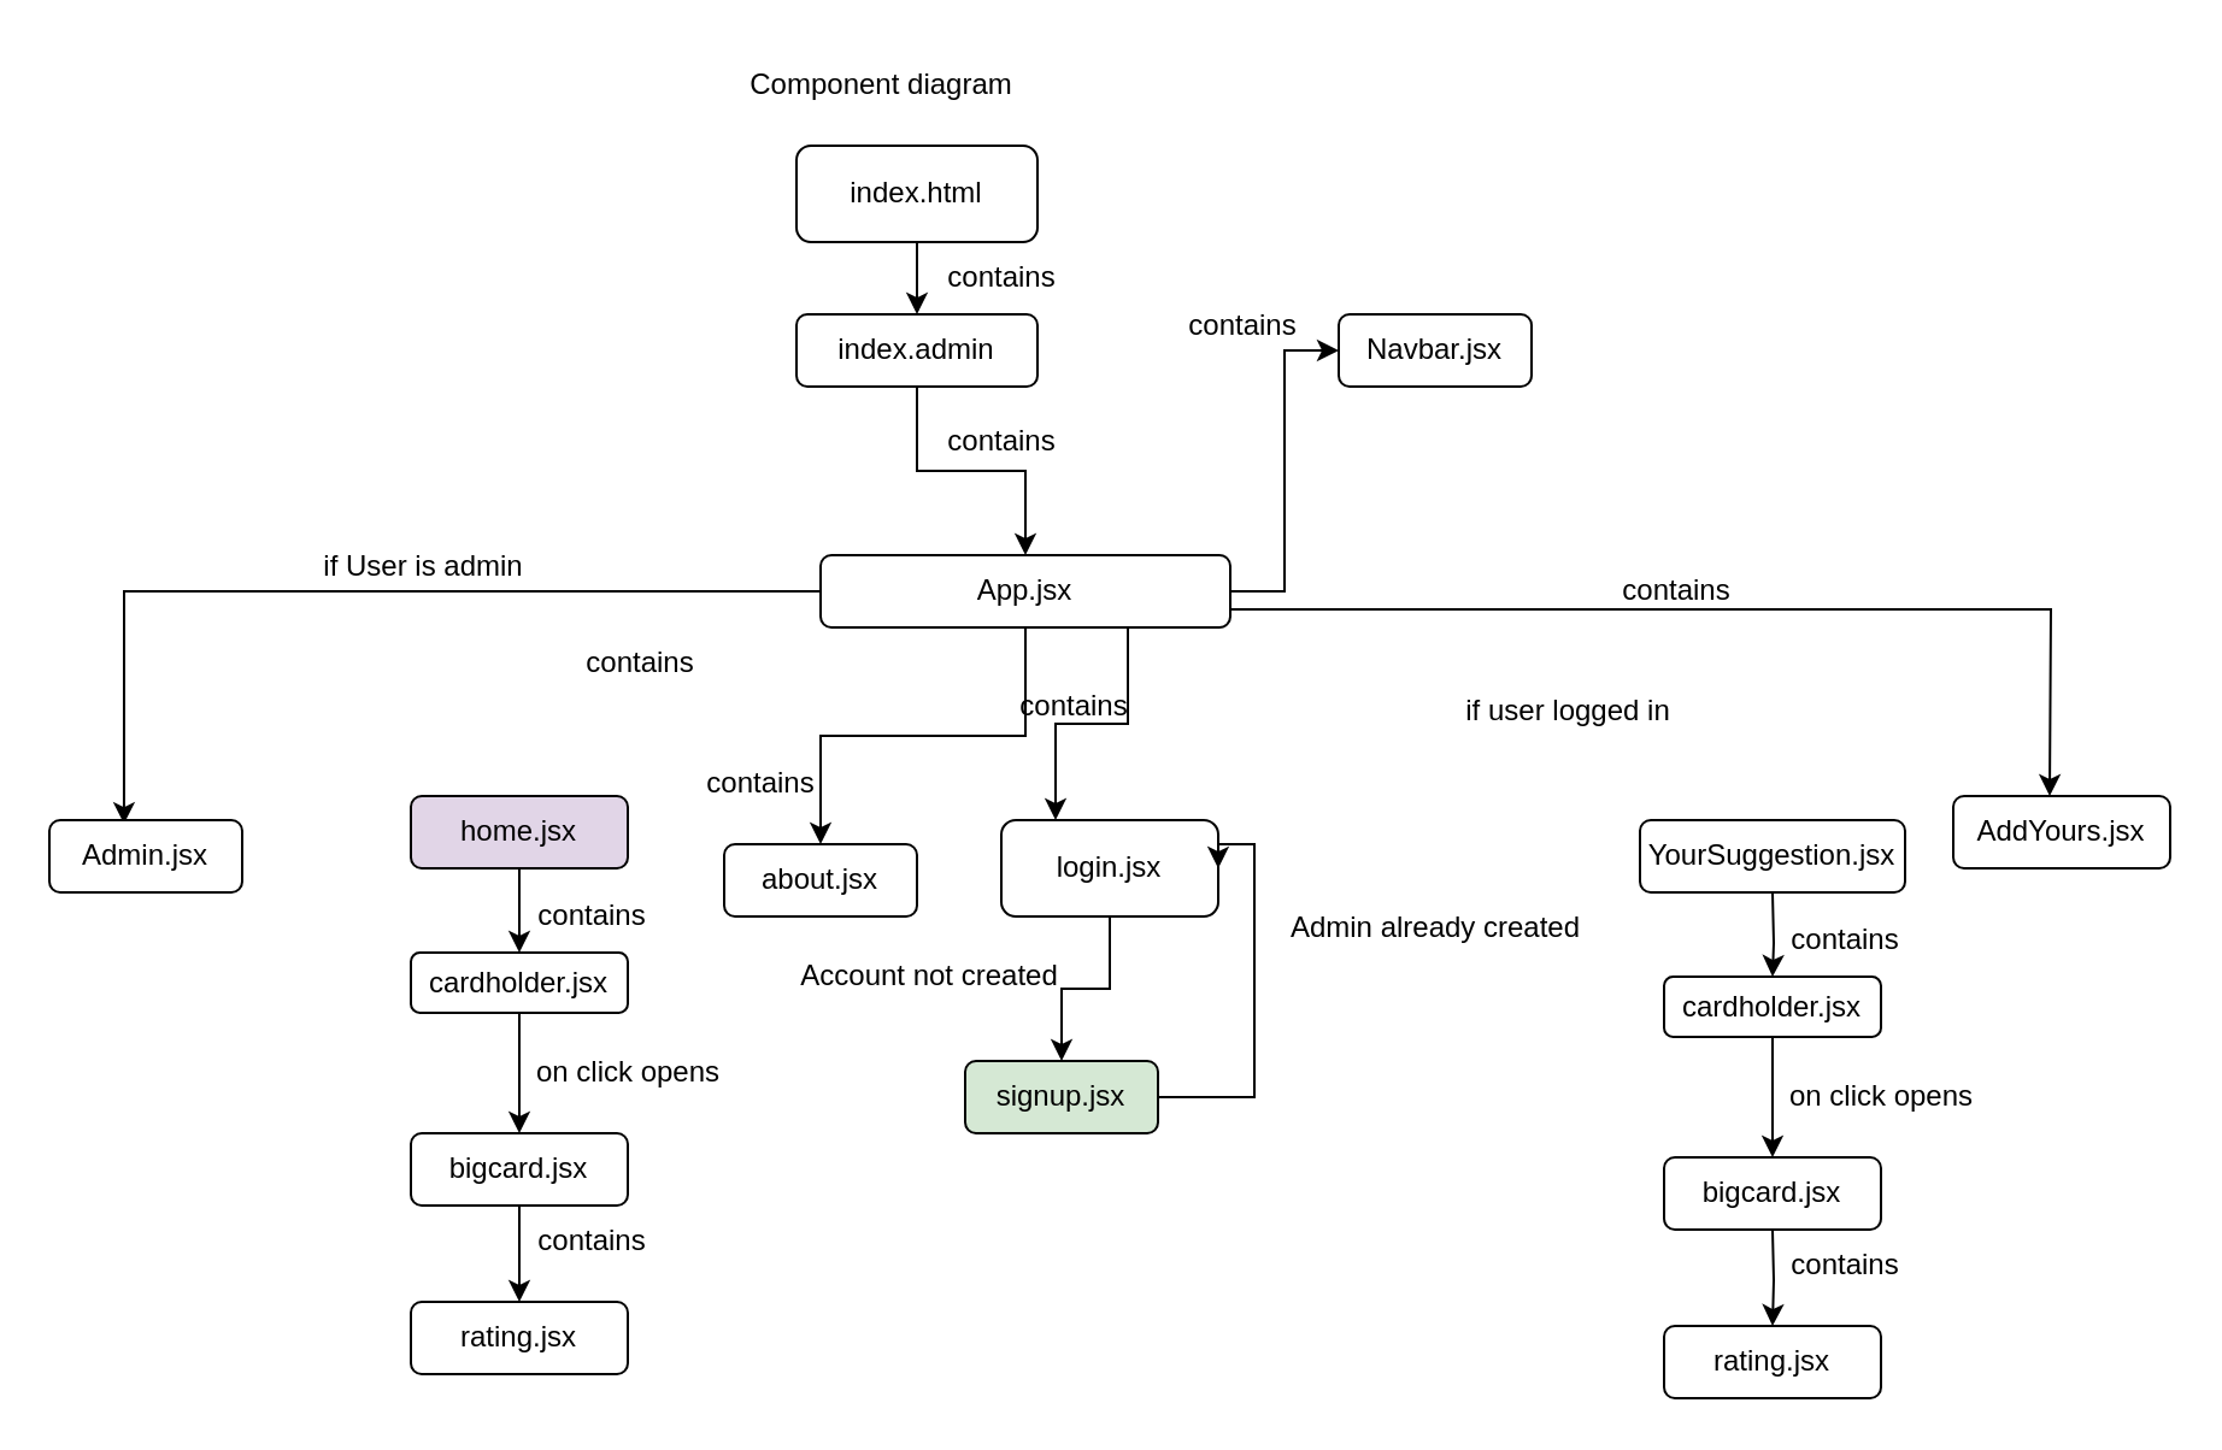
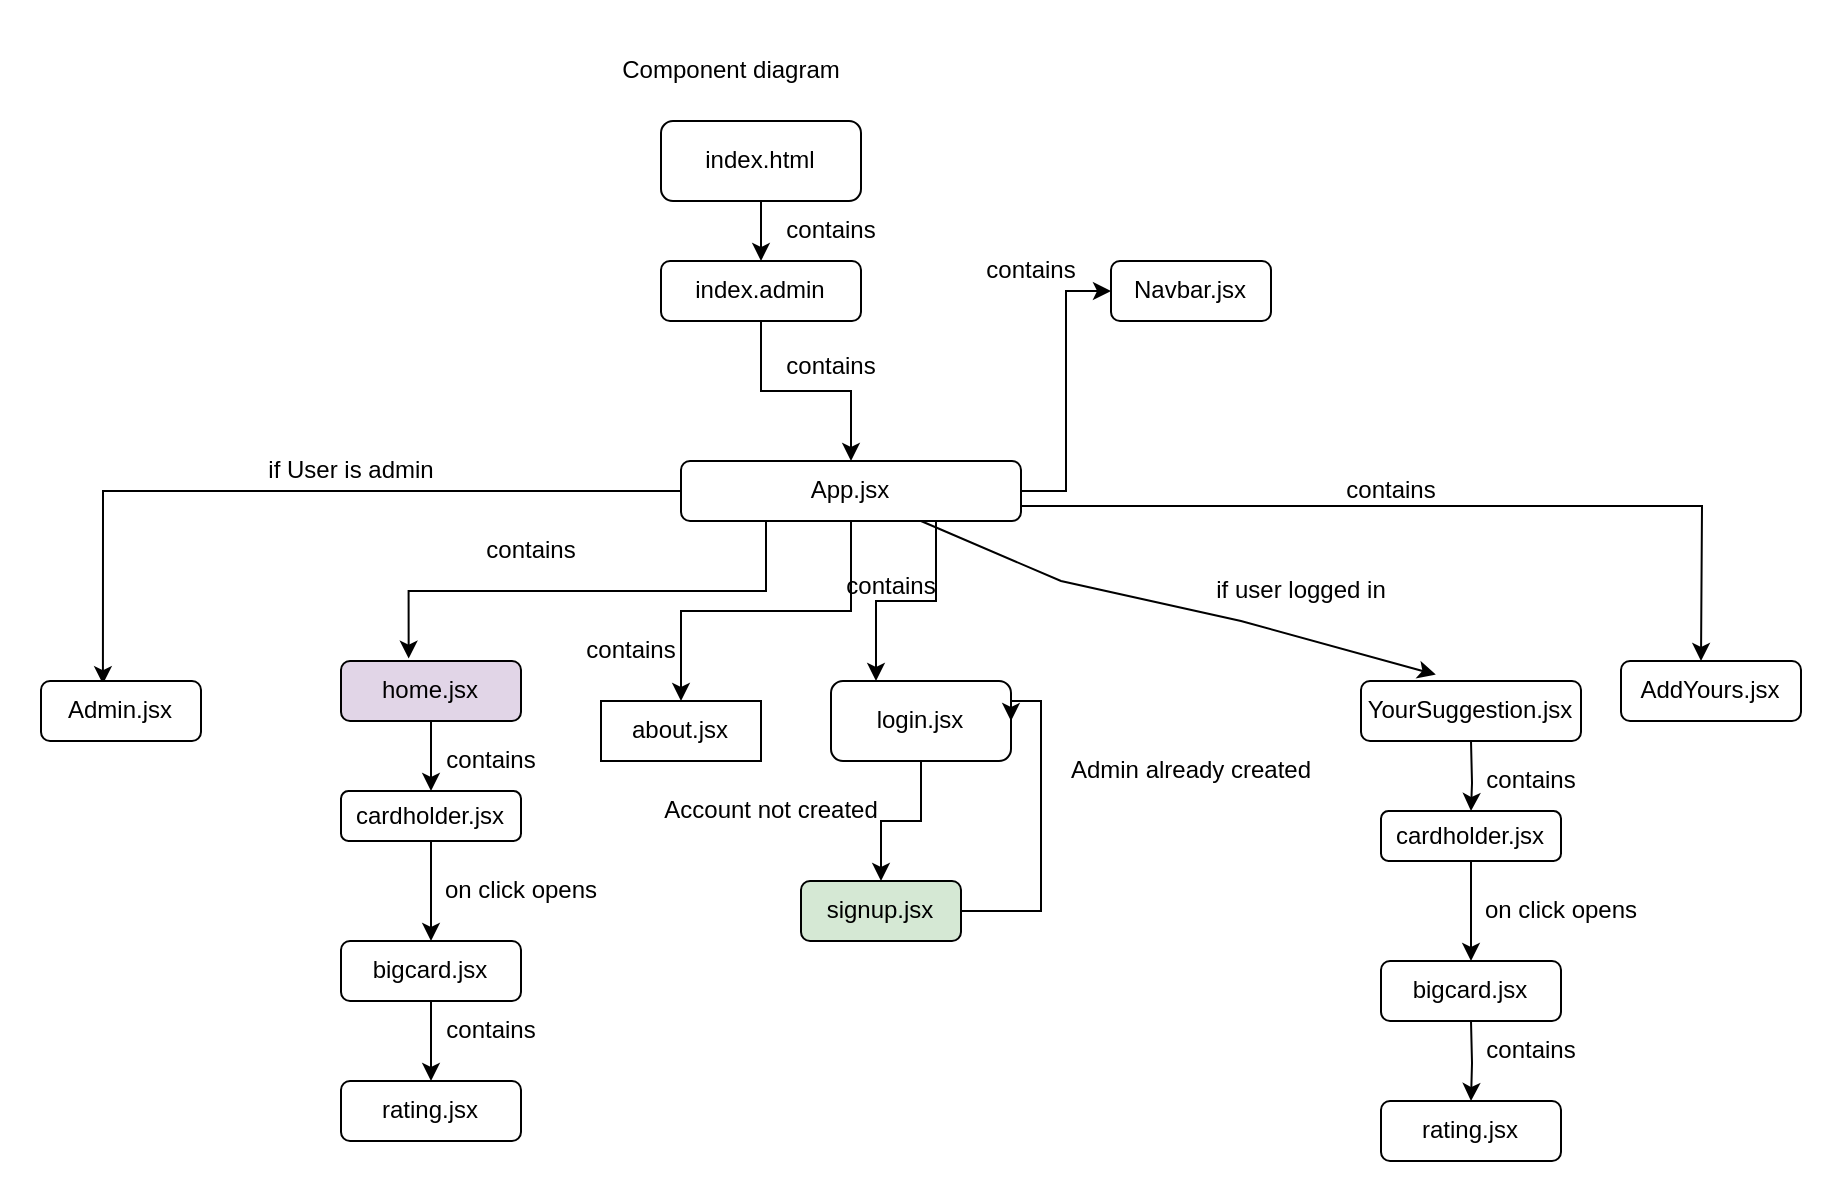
  <mxCell id="0" />
  <mxCell id="1" parent="0" />
  <mxCell id="2" style="edgeStyle=orthogonalEdgeStyle;rounded=0;orthogonalLoop=1;jettySize=auto;html=1;exitX=0.5;exitY=1;exitDx=0;exitDy=0;entryX=0.5;entryY=0;entryDx=0;entryDy=0;" edge="1" parent="1" source="3" target="5"><mxGeometry relative="1" as="geometry" /></mxCell>
  <mxCell id="3" value="index.html" style="rounded=1;whiteSpace=wrap;html=1;" vertex="1" parent="1"><mxGeometry x="330" y="60" width="100" height="40" as="geometry" /></mxCell>
  <mxCell id="4" style="edgeStyle=orthogonalEdgeStyle;rounded=0;orthogonalLoop=1;jettySize=auto;html=1;exitX=0.5;exitY=1;exitDx=0;exitDy=0;entryX=0.5;entryY=0;entryDx=0;entryDy=0;" edge="1" parent="1" source="5" target="11"><mxGeometry relative="1" as="geometry"><mxPoint x="380" y="210" as="sourcePoint" /></mxGeometry></mxCell>
  <mxCell id="5" value="index.admin" style="rounded=1;whiteSpace=wrap;html=1;" vertex="1" parent="1"><mxGeometry x="330" y="130" width="100" height="30" as="geometry" /></mxCell>
  <mxCell id="6" style="edgeStyle=orthogonalEdgeStyle;rounded=0;orthogonalLoop=1;jettySize=auto;html=1;exitX=1;exitY=0.5;exitDx=0;exitDy=0;entryX=0;entryY=0.5;entryDx=0;entryDy=0;" edge="1" parent="1" source="11" target="12"><mxGeometry relative="1" as="geometry" /></mxCell>
  <mxCell id="7" style="edgeStyle=orthogonalEdgeStyle;rounded=0;orthogonalLoop=1;jettySize=auto;html=1;entryX=0.5;entryY=0;entryDx=0;entryDy=0;exitX=0.5;exitY=1;exitDx=0;exitDy=0;" edge="1" parent="1" source="11" target="16"><mxGeometry relative="1" as="geometry"><mxPoint x="380" y="295" as="sourcePoint" /></mxGeometry></mxCell>
  <mxCell id="8" style="edgeStyle=orthogonalEdgeStyle;rounded=0;orthogonalLoop=1;jettySize=auto;html=1;exitX=0.75;exitY=1;exitDx=0;exitDy=0;entryX=0.25;entryY=0;entryDx=0;entryDy=0;" edge="1" parent="1" source="11" target="18"><mxGeometry relative="1" as="geometry" /></mxCell>
  <mxCell id="9" style="edgeStyle=orthogonalEdgeStyle;rounded=0;orthogonalLoop=1;jettySize=auto;html=1;exitX=0;exitY=0.5;exitDx=0;exitDy=0;entryX=0.387;entryY=0.052;entryDx=0;entryDy=0;entryPerimeter=0;" edge="1" parent="1" source="11" target="42"><mxGeometry relative="1" as="geometry"><mxPoint x="120" y="350" as="targetPoint" /></mxGeometry></mxCell>
  <mxCell id="10" style="edgeStyle=orthogonalEdgeStyle;rounded=0;orthogonalLoop=1;jettySize=auto;html=1;exitX=1;exitY=0.75;exitDx=0;exitDy=0;" edge="1" parent="1" source="11"><mxGeometry relative="1" as="geometry"><mxPoint x="850" y="330" as="targetPoint" /></mxGeometry></mxCell>
  <mxCell id="11" value="App.jsx" style="rounded=1;whiteSpace=wrap;html=1;" vertex="1" parent="1"><mxGeometry x="340" y="230" width="170" height="30" as="geometry" /></mxCell>
  <mxCell id="12" value="Navbar.jsx" style="rounded=1;whiteSpace=wrap;html=1;" vertex="1" parent="1"><mxGeometry x="555" y="130" width="80" height="30" as="geometry" /></mxCell>
  <mxCell id="13" value="contains" style="text;html=1;align=center;verticalAlign=middle;resizable=0;points=[];autosize=1;strokeColor=none;fillColor=none;" vertex="1" parent="1"><mxGeometry x="480" y="120" width="70" height="30" as="geometry" /></mxCell>
  <mxCell id="14" style="edgeStyle=orthogonalEdgeStyle;rounded=0;orthogonalLoop=1;jettySize=auto;html=1;exitX=0.5;exitY=1;exitDx=0;exitDy=0;" edge="1" parent="1" source="15" target="25"><mxGeometry relative="1" as="geometry" /></mxCell>
  <mxCell id="15" value="home.jsx" style="rounded=1;whiteSpace=wrap;html=1;fillColor=#e1d5e7;" vertex="1" parent="1"><mxGeometry x="170" y="330" width="90" height="30" as="geometry" /></mxCell>
- <mxCell id="16" value="about.jsx" style="rounded=1;whiteSpace=wrap;html=1;" vertex="1" parent="1"><mxGeometry x="300" y="350" width="80" height="30" as="geometry" /></mxCell>
+ <mxCell id="16" value="about.jsx" style="whiteSpace=wrap;html=1;rounded=0;" vertex="1" parent="1"><mxGeometry x="300" y="350" width="80" height="30" as="geometry" /></mxCell>
  <mxCell id="17" style="edgeStyle=orthogonalEdgeStyle;rounded=0;orthogonalLoop=1;jettySize=auto;html=1;exitX=0.5;exitY=1;exitDx=0;exitDy=0;" edge="1" parent="1" source="18" target="20"><mxGeometry relative="1" as="geometry" /></mxCell>
  <mxCell id="18" value="login.jsx" style="rounded=1;whiteSpace=wrap;html=1;" vertex="1" parent="1"><mxGeometry x="415" y="340" width="90" height="40" as="geometry" /></mxCell>
  <mxCell id="19" style="edgeStyle=orthogonalEdgeStyle;rounded=0;orthogonalLoop=1;jettySize=auto;html=1;exitX=1;exitY=0.5;exitDx=0;exitDy=0;entryX=1;entryY=0.5;entryDx=0;entryDy=0;" edge="1" parent="1" source="20" target="18"><mxGeometry relative="1" as="geometry"><Array as="points"><mxPoint x="520" y="455" /><mxPoint x="520" y="350" /></Array></mxGeometry></mxCell>
  <mxCell id="20" value="signup.jsx" style="rounded=1;whiteSpace=wrap;html=1;fillColor=#d5e8d4;" vertex="1" parent="1"><mxGeometry x="400" y="440" width="80" height="30" as="geometry" /></mxCell>
  <mxCell id="21" value="contains" style="text;html=1;align=center;verticalAlign=middle;resizable=0;points=[];autosize=1;strokeColor=none;fillColor=none;" vertex="1" parent="1"><mxGeometry x="280" y="310" width="70" height="30" as="geometry" /></mxCell>
+ <mxCell id="22" style="edgeStyle=orthogonalEdgeStyle;rounded=0;orthogonalLoop=1;jettySize=auto;html=1;exitX=0.25;exitY=1;exitDx=0;exitDy=0;entryX=0.376;entryY=-0.04;entryDx=0;entryDy=0;entryPerimeter=0;" edge="1" parent="1" source="11" target="15"><mxGeometry relative="1" as="geometry" /></mxCell>
  <mxCell id="23" value="contains" style="text;html=1;align=center;verticalAlign=middle;resizable=0;points=[];autosize=1;strokeColor=none;fillColor=none;" vertex="1" parent="1"><mxGeometry x="230" y="260" width="70" height="30" as="geometry" /></mxCell>
  <mxCell id="24" style="edgeStyle=orthogonalEdgeStyle;rounded=0;orthogonalLoop=1;jettySize=auto;html=1;exitX=0.5;exitY=1;exitDx=0;exitDy=0;entryX=0.5;entryY=0;entryDx=0;entryDy=0;" edge="1" parent="1" source="25" target="27"><mxGeometry relative="1" as="geometry" /></mxCell>
  <mxCell id="25" value="cardholder.jsx" style="rounded=1;whiteSpace=wrap;html=1;" vertex="1" parent="1"><mxGeometry x="170" y="395" width="90" height="25" as="geometry" /></mxCell>
  <mxCell id="26" style="edgeStyle=orthogonalEdgeStyle;rounded=0;orthogonalLoop=1;jettySize=auto;html=1;exitX=0.5;exitY=1;exitDx=0;exitDy=0;entryX=0.5;entryY=0;entryDx=0;entryDy=0;" edge="1" parent="1" source="27" target="44"><mxGeometry relative="1" as="geometry" /></mxCell>
  <mxCell id="27" value="bigcard.jsx" style="rounded=1;whiteSpace=wrap;html=1;" vertex="1" parent="1"><mxGeometry x="170" y="470" width="90" height="30" as="geometry" /></mxCell>
+ <mxCell id="28" value="" style="endArrow=classic;html=1;rounded=0;entryX=0.34;entryY=-0.107;entryDx=0;entryDy=0;entryPerimeter=0;" edge="1" parent="1" source="11" target="29"><mxGeometry width="50" height="50" relative="1" as="geometry"><mxPoint x="500" y="340" as="sourcePoint" /><mxPoint x="550" y="290" as="targetPoint" /><Array as="points"><mxPoint x="530" y="290" /><mxPoint x="620" y="310" /></Array></mxGeometry></mxCell>
  <mxCell id="29" value="YourSuggestion.jsx" style="rounded=1;whiteSpace=wrap;html=1;" vertex="1" parent="1"><mxGeometry x="680" y="340" width="110" height="30" as="geometry" /></mxCell>
  <mxCell id="30" value="contains" style="text;html=1;align=center;verticalAlign=middle;resizable=0;points=[];autosize=1;strokeColor=none;fillColor=none;" vertex="1" parent="1"><mxGeometry x="410" y="278" width="70" height="30" as="geometry" /></mxCell>
  <mxCell id="31" value="contains" style="text;html=1;align=center;verticalAlign=middle;resizable=0;points=[];autosize=1;strokeColor=none;fillColor=none;" vertex="1" parent="1"><mxGeometry x="210" y="365" width="70" height="30" as="geometry" /></mxCell>
  <mxCell id="32" value="on click opens" style="text;html=1;align=center;verticalAlign=middle;resizable=0;points=[];autosize=1;strokeColor=none;fillColor=none;" vertex="1" parent="1"><mxGeometry x="210" y="430" width="100" height="30" as="geometry" /></mxCell>
  <mxCell id="33" value="Admin already created" style="text;html=1;align=center;verticalAlign=middle;resizable=0;points=[];autosize=1;strokeColor=none;fillColor=none;" vertex="1" parent="1"><mxGeometry x="520" y="370" width="150" height="30" as="geometry" /></mxCell>
  <mxCell id="34" value="Account not created" style="text;html=1;align=center;verticalAlign=middle;resizable=0;points=[];autosize=1;strokeColor=none;fillColor=none;" vertex="1" parent="1"><mxGeometry x="320" y="390" width="130" height="30" as="geometry" /></mxCell>
  <mxCell id="35" style="edgeStyle=orthogonalEdgeStyle;rounded=0;orthogonalLoop=1;jettySize=auto;html=1;exitX=0.5;exitY=1;exitDx=0;exitDy=0;" edge="1" parent="1" target="37"><mxGeometry relative="1" as="geometry"><mxPoint x="735" y="370" as="sourcePoint" /></mxGeometry></mxCell>
  <mxCell id="36" style="edgeStyle=orthogonalEdgeStyle;rounded=0;orthogonalLoop=1;jettySize=auto;html=1;exitX=0.5;exitY=1;exitDx=0;exitDy=0;entryX=0.5;entryY=0;entryDx=0;entryDy=0;" edge="1" parent="1" source="37" target="38"><mxGeometry relative="1" as="geometry" /></mxCell>
  <mxCell id="37" value="cardholder.jsx" style="rounded=1;whiteSpace=wrap;html=1;" vertex="1" parent="1"><mxGeometry x="690" y="405" width="90" height="25" as="geometry" /></mxCell>
  <mxCell id="38" value="bigcard.jsx" style="rounded=1;whiteSpace=wrap;html=1;" vertex="1" parent="1"><mxGeometry x="690" y="480" width="90" height="30" as="geometry" /></mxCell>
  <mxCell id="39" value="contains" style="text;html=1;align=center;verticalAlign=middle;resizable=0;points=[];autosize=1;strokeColor=none;fillColor=none;" vertex="1" parent="1"><mxGeometry x="730" y="375" width="70" height="30" as="geometry" /></mxCell>
  <mxCell id="40" value="on click opens" style="text;html=1;align=center;verticalAlign=middle;resizable=0;points=[];autosize=1;strokeColor=none;fillColor=none;" vertex="1" parent="1"><mxGeometry x="730" y="440" width="100" height="30" as="geometry" /></mxCell>
  <mxCell id="41" value="if user logged in" style="text;html=1;align=center;verticalAlign=middle;resizable=0;points=[];autosize=1;strokeColor=none;fillColor=none;" vertex="1" parent="1"><mxGeometry x="595" y="280" width="110" height="30" as="geometry" /></mxCell>
  <mxCell id="42" value="Admin.jsx" style="rounded=1;whiteSpace=wrap;html=1;" vertex="1" parent="1"><mxGeometry x="20" y="340" width="80" height="30" as="geometry" /></mxCell>
  <mxCell id="43" value="if User is admin" style="text;html=1;align=center;verticalAlign=middle;resizable=0;points=[];autosize=1;strokeColor=none;fillColor=none;" vertex="1" parent="1"><mxGeometry x="120" y="220" width="110" height="30" as="geometry" /></mxCell>
  <mxCell id="44" value="rating.jsx" style="rounded=1;whiteSpace=wrap;html=1;" vertex="1" parent="1"><mxGeometry x="170" y="540" width="90" height="30" as="geometry" /></mxCell>
  <mxCell id="45" value="contains" style="text;html=1;align=center;verticalAlign=middle;resizable=0;points=[];autosize=1;strokeColor=none;fillColor=none;" vertex="1" parent="1"><mxGeometry x="210" y="500" width="70" height="30" as="geometry" /></mxCell>
  <mxCell id="46" style="edgeStyle=orthogonalEdgeStyle;rounded=0;orthogonalLoop=1;jettySize=auto;html=1;exitX=0.5;exitY=1;exitDx=0;exitDy=0;entryX=0.5;entryY=0;entryDx=0;entryDy=0;" edge="1" parent="1" target="47"><mxGeometry relative="1" as="geometry"><mxPoint x="735" y="510" as="sourcePoint" /></mxGeometry></mxCell>
  <mxCell id="47" value="rating.jsx" style="rounded=1;whiteSpace=wrap;html=1;" vertex="1" parent="1"><mxGeometry x="690" y="550" width="90" height="30" as="geometry" /></mxCell>
  <mxCell id="48" value="contains" style="text;html=1;align=center;verticalAlign=middle;resizable=0;points=[];autosize=1;strokeColor=none;fillColor=none;" vertex="1" parent="1"><mxGeometry x="730" y="510" width="70" height="30" as="geometry" /></mxCell>
  <mxCell id="49" value="AddYours.jsx" style="rounded=1;whiteSpace=wrap;html=1;" vertex="1" parent="1"><mxGeometry x="810" y="330" width="90" height="30" as="geometry" /></mxCell>
  <mxCell id="50" value="contains" style="text;html=1;align=center;verticalAlign=middle;resizable=0;points=[];autosize=1;strokeColor=none;fillColor=none;" vertex="1" parent="1"><mxGeometry x="660" y="230" width="70" height="30" as="geometry" /></mxCell>
  <mxCell id="51" value="contains" style="text;html=1;align=center;verticalAlign=middle;resizable=0;points=[];autosize=1;strokeColor=none;fillColor=none;" vertex="1" parent="1"><mxGeometry x="380" y="100" width="70" height="30" as="geometry" /></mxCell>
  <mxCell id="52" value="contains" style="text;html=1;align=center;verticalAlign=middle;resizable=0;points=[];autosize=1;strokeColor=none;fillColor=none;" vertex="1" parent="1"><mxGeometry x="380" y="168" width="70" height="30" as="geometry" /></mxCell>
  <mxCell id="53" value="Component diagram" style="text;html=1;align=center;verticalAlign=middle;resizable=0;points=[];autosize=1;strokeColor=none;fillColor=none;" vertex="1" parent="1"><mxGeometry x="300" y="20" width="130" height="30" as="geometry" /></mxCell>
